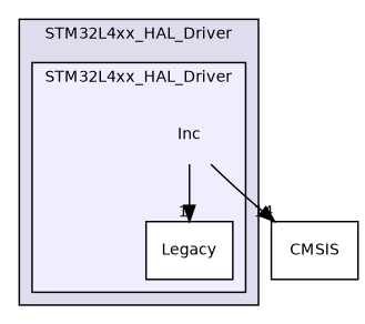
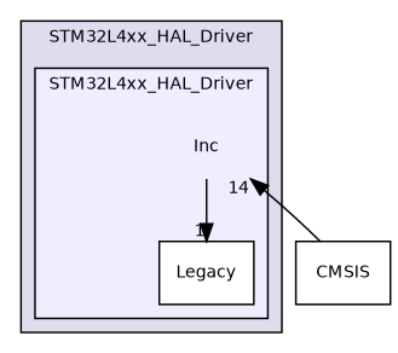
  digraph {
    compound=true
    node [fontname=Helvetica fontsize=10 shape=box color=black fillcolor=white style=filled]
    edge [labeldistance=1.5 labelfontname=Helvetica labelfontsize=10]
    n1 [label=Inc shape=plaintext color="" fillcolor="" style=""]
    n2 [label=Legacy]
    n3 [label=CMSIS]
    subgraph cluster_1 {
      bgcolor="#ddddee"
      fontname=Helvetica
      fontsize=10
      label=STM32L4xx_HAL_Driver
      pencolor=black
      subgraph cluster_2 {
        bgcolor="#eeeeff"
        fontname=Helvetica
        fontsize=10
        label=STM32L4xx_HAL_Driver
        pencolor=black
        n1
        n2
      }
    }
    n1 -> n2 [headlabel=1]
-   n1 -> n3 [headlabel=14]
+   n3 -> n1 [headlabel=14]
  }
